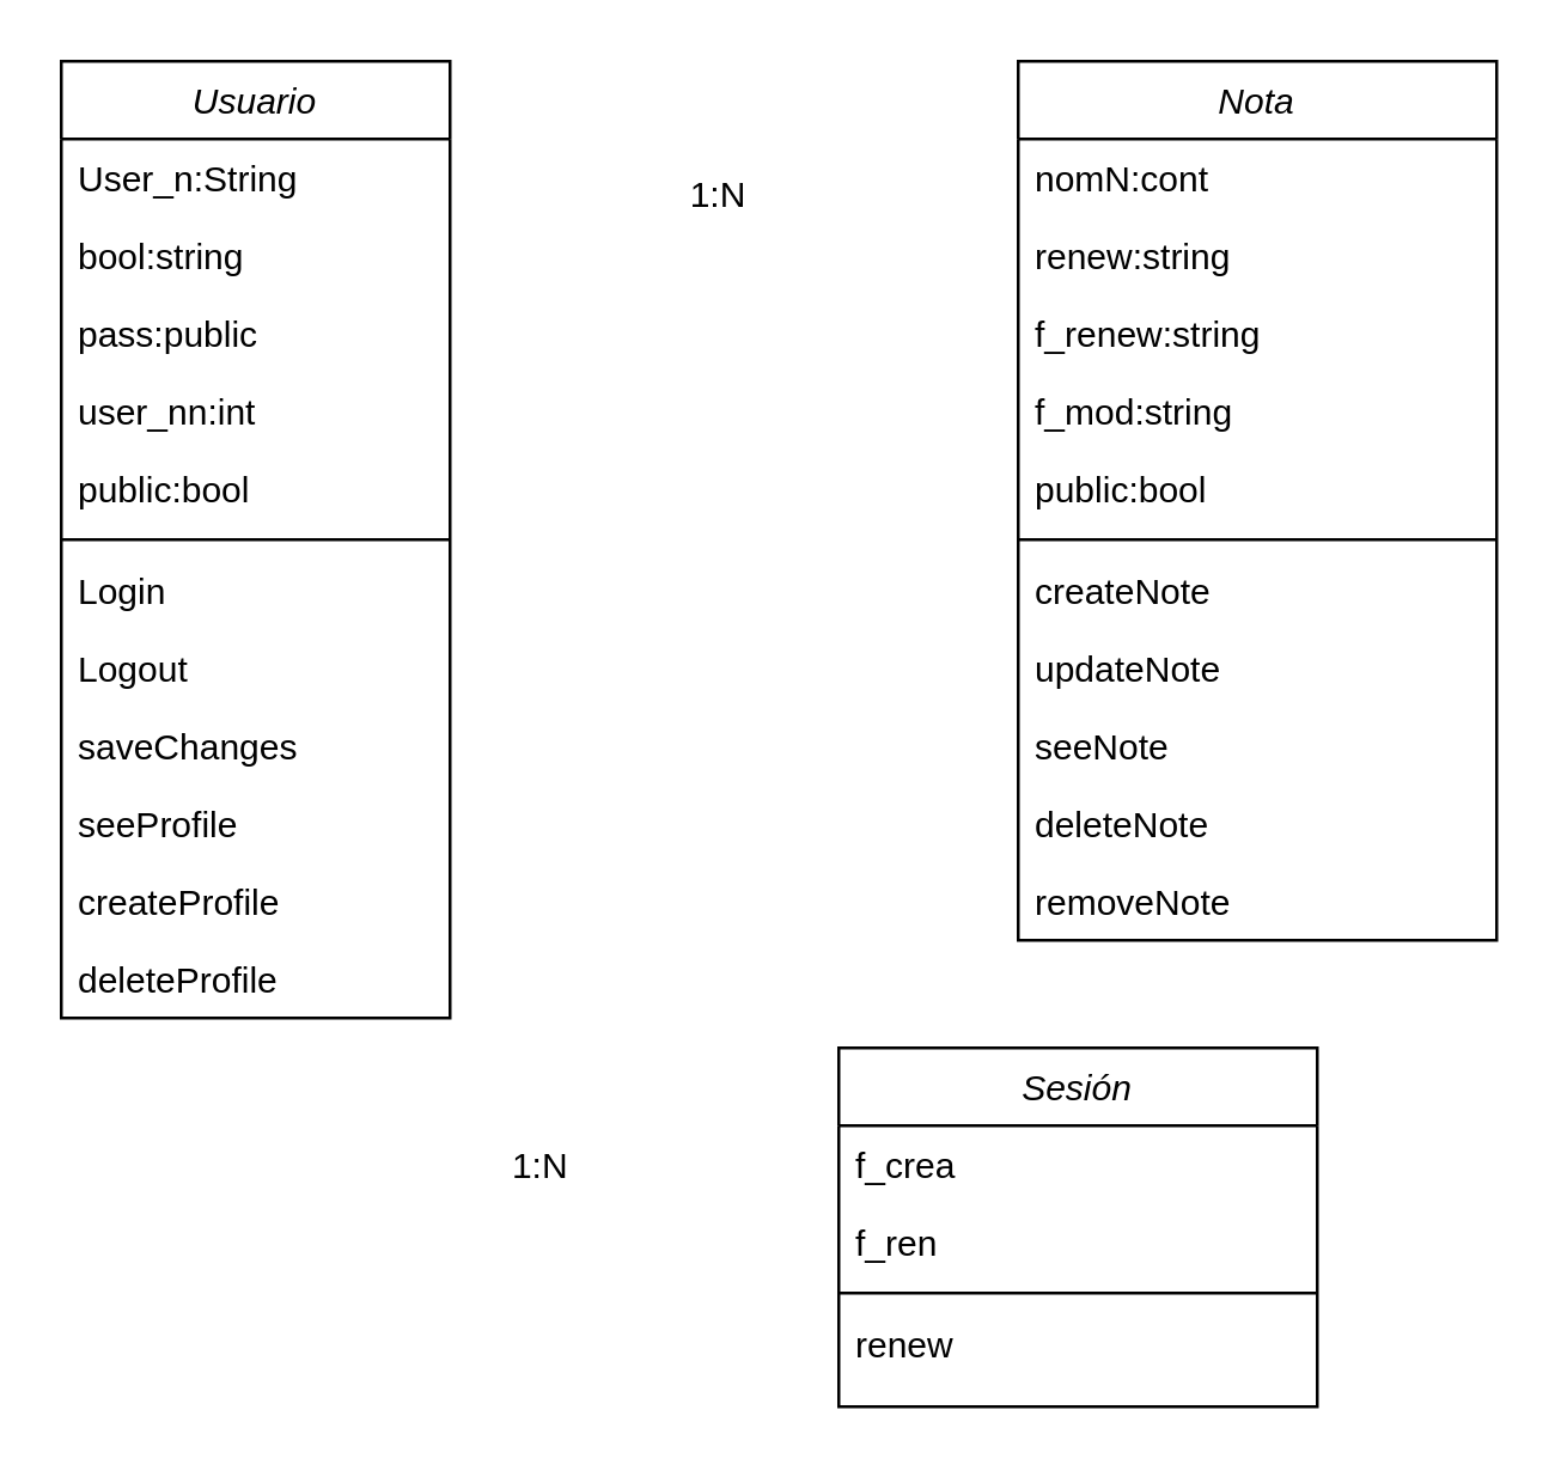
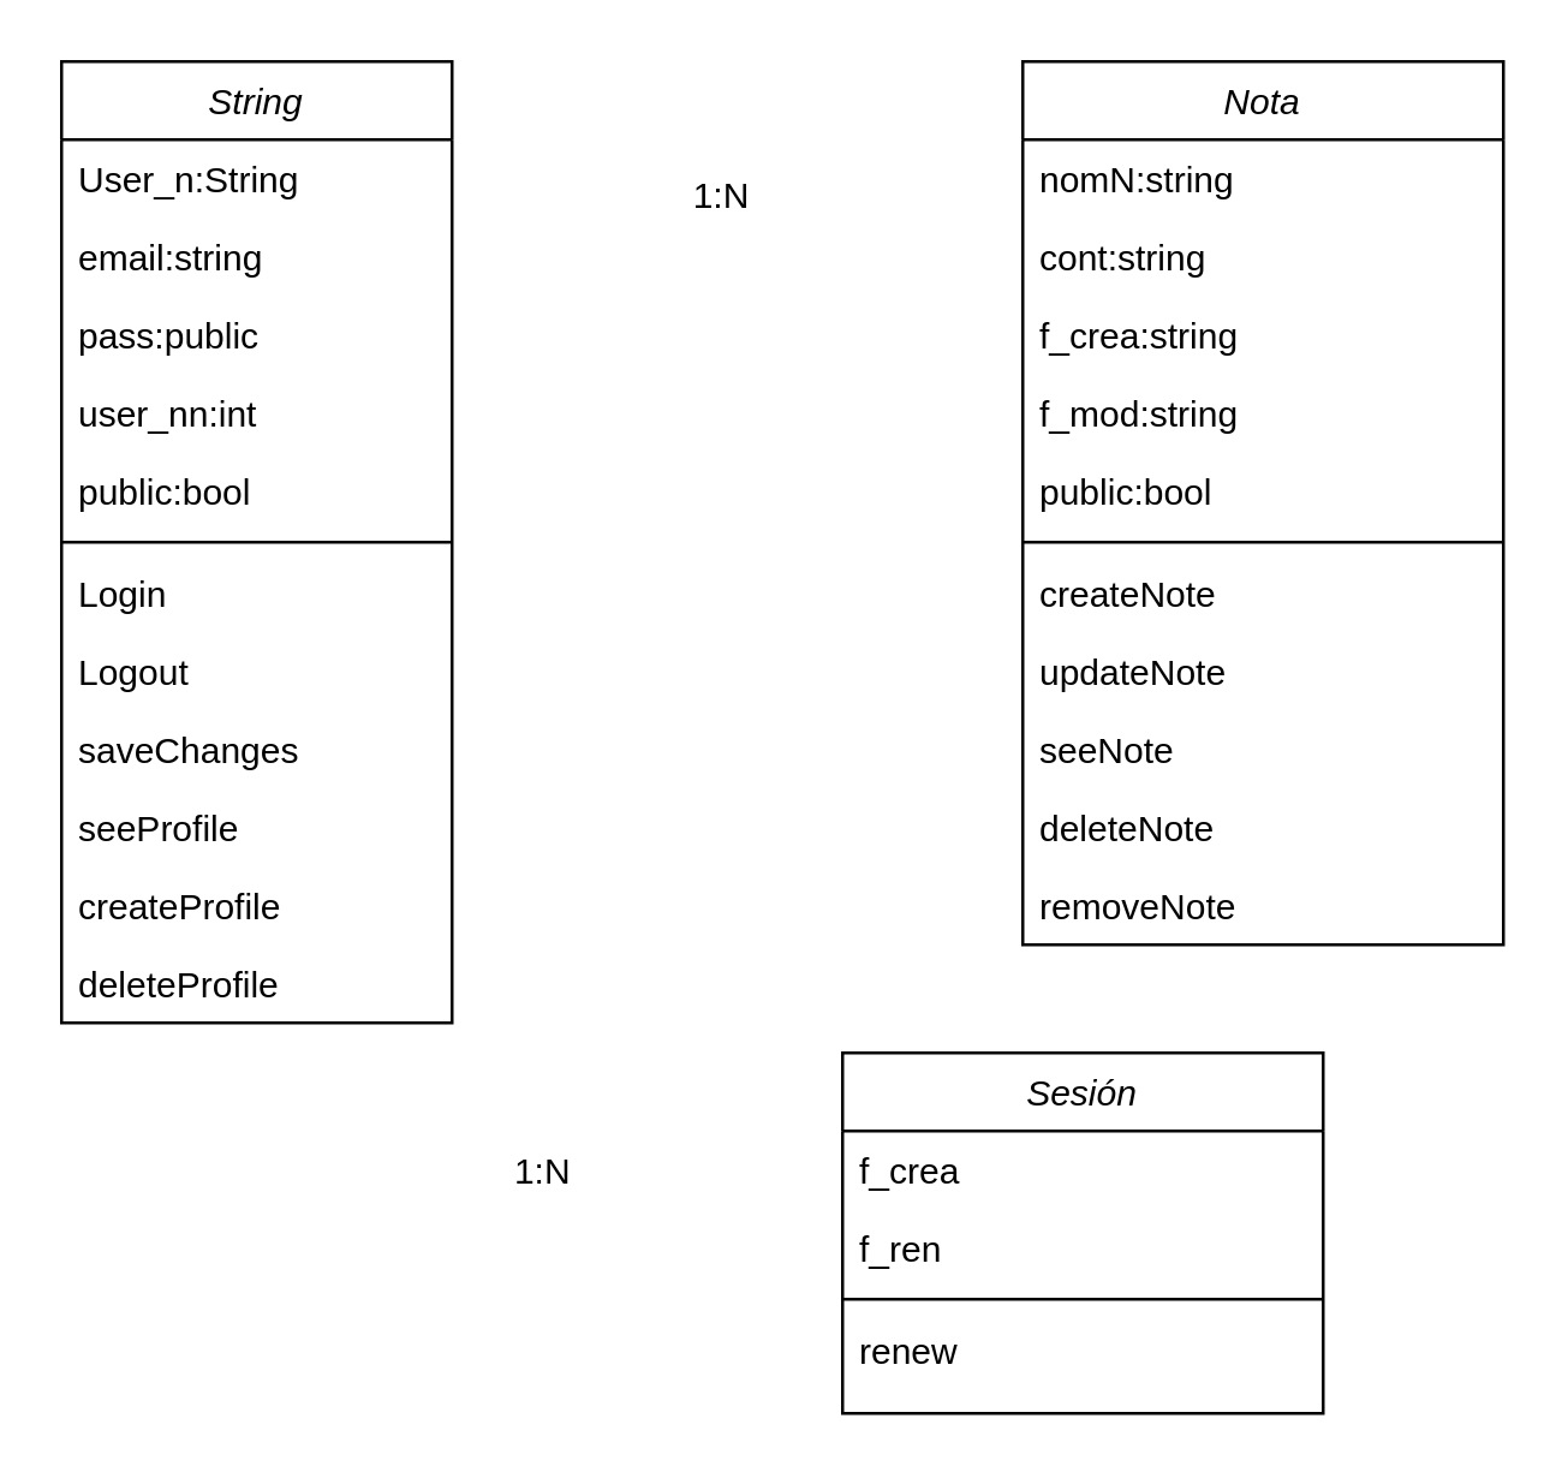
  <mxCell id="0" />
  <mxCell id="1" parent="0" />
- <mxCell id="2" value="Usuario" style="swimlane;fontStyle=2;align=center;verticalAlign=top;childLayout=stackLayout;horizontal=1;startSize=26;horizontalStack=0;resizeParent=1;resizeLast=0;collapsible=1;marginBottom=0;rounded=0;shadow=0;strokeWidth=1;" parent="1" vertex="1"><mxGeometry x="20" y="20" width="130" height="320" as="geometry"><mxRectangle x="230" y="140" width="160" height="26" as="alternateBounds" /></mxGeometry></mxCell>
+ <mxCell id="2" value="String" style="swimlane;fontStyle=2;align=center;verticalAlign=top;childLayout=stackLayout;horizontal=1;startSize=26;horizontalStack=0;resizeParent=1;resizeLast=0;collapsible=1;marginBottom=0;rounded=0;shadow=0;strokeWidth=1;" parent="1" vertex="1"><mxGeometry x="20" y="20" width="130" height="320" as="geometry"><mxRectangle x="230" y="140" width="160" height="26" as="alternateBounds" /></mxGeometry></mxCell>
  <mxCell id="3" value="User_n:String" style="text;align=left;verticalAlign=top;spacingLeft=4;spacingRight=4;overflow=hidden;rotatable=0;points=[[0,0.5],[1,0.5]];portConstraint=eastwest;" parent="2" vertex="1"><mxGeometry y="26" width="130" height="26" as="geometry" /></mxCell>
- <mxCell id="4" value="bool:string" style="text;align=left;verticalAlign=top;spacingLeft=4;spacingRight=4;overflow=hidden;rotatable=0;points=[[0,0.5],[1,0.5]];portConstraint=eastwest;rounded=0;shadow=0;html=0;" parent="2" vertex="1"><mxGeometry y="52" width="130" height="26" as="geometry" /></mxCell>
+ <mxCell id="4" value="email:string" style="text;align=left;verticalAlign=top;spacingLeft=4;spacingRight=4;overflow=hidden;rotatable=0;points=[[0,0.5],[1,0.5]];portConstraint=eastwest;rounded=0;shadow=0;html=0;" parent="2" vertex="1"><mxGeometry y="52" width="130" height="26" as="geometry" /></mxCell>
  <mxCell id="5" value="pass:public" style="text;align=left;verticalAlign=top;spacingLeft=4;spacingRight=4;overflow=hidden;rotatable=0;points=[[0,0.5],[1,0.5]];portConstraint=eastwest;rounded=0;shadow=0;html=0;" parent="2" vertex="1"><mxGeometry y="78" width="130" height="26" as="geometry" /></mxCell>
  <mxCell id="6" value="user_nn:int" style="text;align=left;verticalAlign=top;spacingLeft=4;spacingRight=4;overflow=hidden;rotatable=0;points=[[0,0.5],[1,0.5]];portConstraint=eastwest;rounded=0;shadow=0;html=0;" parent="2" vertex="1"><mxGeometry y="104" width="130" height="26" as="geometry" /></mxCell>
  <mxCell id="7" value="public:bool" style="text;align=left;verticalAlign=top;spacingLeft=4;spacingRight=4;overflow=hidden;rotatable=0;points=[[0,0.5],[1,0.5]];portConstraint=eastwest;rounded=0;shadow=0;html=0;" vertex="1" parent="2"><mxGeometry y="130" width="130" height="26" as="geometry" /></mxCell>
  <mxCell id="8" value="" style="line;html=1;strokeWidth=1;align=left;verticalAlign=middle;spacingTop=-1;spacingLeft=3;spacingRight=3;rotatable=0;labelPosition=right;points=[];portConstraint=eastwest;" parent="2" vertex="1"><mxGeometry y="156" width="130" height="8" as="geometry" /></mxCell>
  <mxCell id="9" value="Login" style="text;align=left;verticalAlign=top;spacingLeft=4;spacingRight=4;overflow=hidden;rotatable=0;points=[[0,0.5],[1,0.5]];portConstraint=eastwest;" parent="2" vertex="1"><mxGeometry y="164" width="130" height="26" as="geometry" /></mxCell>
  <mxCell id="10" value="Logout" style="text;align=left;verticalAlign=top;spacingLeft=4;spacingRight=4;overflow=hidden;rotatable=0;points=[[0,0.5],[1,0.5]];portConstraint=eastwest;" parent="2" vertex="1"><mxGeometry y="190" width="130" height="26" as="geometry" /></mxCell>
  <mxCell id="11" value="saveChanges" style="text;align=left;verticalAlign=top;spacingLeft=4;spacingRight=4;overflow=hidden;rotatable=0;points=[[0,0.5],[1,0.5]];portConstraint=eastwest;" parent="2" vertex="1"><mxGeometry y="216" width="130" height="26" as="geometry" /></mxCell>
  <mxCell id="12" value="seeProfile" style="text;align=left;verticalAlign=top;spacingLeft=4;spacingRight=4;overflow=hidden;rotatable=0;points=[[0,0.5],[1,0.5]];portConstraint=eastwest;" parent="2" vertex="1"><mxGeometry y="242" width="130" height="26" as="geometry" /></mxCell>
  <mxCell id="13" value="createProfile" style="text;align=left;verticalAlign=top;spacingLeft=4;spacingRight=4;overflow=hidden;rotatable=0;points=[[0,0.5],[1,0.5]];portConstraint=eastwest;" parent="2" vertex="1"><mxGeometry y="268" width="130" height="26" as="geometry" /></mxCell>
  <mxCell id="14" value="deleteProfile" style="text;align=left;verticalAlign=top;spacingLeft=4;spacingRight=4;overflow=hidden;rotatable=0;points=[[0,0.5],[1,0.5]];portConstraint=eastwest;" parent="2" vertex="1"><mxGeometry y="294" width="130" height="26" as="geometry" /></mxCell>
  <mxCell id="15" value="Sesión" style="swimlane;fontStyle=2;align=center;verticalAlign=top;childLayout=stackLayout;horizontal=1;startSize=26;horizontalStack=0;resizeParent=1;resizeLast=0;collapsible=1;marginBottom=0;rounded=0;shadow=0;strokeWidth=1;" parent="1" vertex="1"><mxGeometry x="280" y="350" width="160" height="120" as="geometry"><mxRectangle x="230" y="140" width="160" height="26" as="alternateBounds" /></mxGeometry></mxCell>
  <mxCell id="16" value="f_crea" style="text;align=left;verticalAlign=top;spacingLeft=4;spacingRight=4;overflow=hidden;rotatable=0;points=[[0,0.5],[1,0.5]];portConstraint=eastwest;" parent="15" vertex="1"><mxGeometry y="26" width="160" height="26" as="geometry" /></mxCell>
  <mxCell id="17" value="f_ren" style="text;align=left;verticalAlign=top;spacingLeft=4;spacingRight=4;overflow=hidden;rotatable=0;points=[[0,0.5],[1,0.5]];portConstraint=eastwest;rounded=0;shadow=0;html=0;" parent="15" vertex="1"><mxGeometry y="52" width="160" height="26" as="geometry" /></mxCell>
  <mxCell id="18" value="" style="line;html=1;strokeWidth=1;align=left;verticalAlign=middle;spacingTop=-1;spacingLeft=3;spacingRight=3;rotatable=0;labelPosition=right;points=[];portConstraint=eastwest;" parent="15" vertex="1"><mxGeometry y="78" width="160" height="8" as="geometry" /></mxCell>
  <mxCell id="19" value="renew" style="text;align=left;verticalAlign=top;spacingLeft=4;spacingRight=4;overflow=hidden;rotatable=0;points=[[0,0.5],[1,0.5]];portConstraint=eastwest;" parent="15" vertex="1"><mxGeometry y="86" width="160" height="26" as="geometry" /></mxCell>
  <mxCell id="20" value="Nota" style="swimlane;fontStyle=2;align=center;verticalAlign=top;childLayout=stackLayout;horizontal=1;startSize=26;horizontalStack=0;resizeParent=1;resizeLast=0;collapsible=1;marginBottom=0;rounded=0;shadow=0;strokeWidth=1;" parent="1" vertex="1"><mxGeometry x="340" y="20" width="160" height="294" as="geometry"><mxRectangle x="230" y="140" width="160" height="26" as="alternateBounds" /></mxGeometry></mxCell>
- <mxCell id="21" value="nomN:cont" style="text;align=left;verticalAlign=top;spacingLeft=4;spacingRight=4;overflow=hidden;rotatable=0;points=[[0,0.5],[1,0.5]];portConstraint=eastwest;" parent="20" vertex="1"><mxGeometry y="26" width="160" height="26" as="geometry" /></mxCell>
- <mxCell id="22" value="renew:string" style="text;align=left;verticalAlign=top;spacingLeft=4;spacingRight=4;overflow=hidden;rotatable=0;points=[[0,0.5],[1,0.5]];portConstraint=eastwest;rounded=0;shadow=0;html=0;" parent="20" vertex="1"><mxGeometry y="52" width="160" height="26" as="geometry" /></mxCell>
- <mxCell id="23" value="f_renew:string" style="text;align=left;verticalAlign=top;spacingLeft=4;spacingRight=4;overflow=hidden;rotatable=0;points=[[0,0.5],[1,0.5]];portConstraint=eastwest;rounded=0;shadow=0;html=0;" parent="20" vertex="1"><mxGeometry y="78" width="160" height="26" as="geometry" /></mxCell>
+ <mxCell id="21" value="nomN:string" style="text;align=left;verticalAlign=top;spacingLeft=4;spacingRight=4;overflow=hidden;rotatable=0;points=[[0,0.5],[1,0.5]];portConstraint=eastwest;" parent="20" vertex="1"><mxGeometry y="26" width="160" height="26" as="geometry" /></mxCell>
+ <mxCell id="22" value="cont:string" style="text;align=left;verticalAlign=top;spacingLeft=4;spacingRight=4;overflow=hidden;rotatable=0;points=[[0,0.5],[1,0.5]];portConstraint=eastwest;rounded=0;shadow=0;html=0;" parent="20" vertex="1"><mxGeometry y="52" width="160" height="26" as="geometry" /></mxCell>
+ <mxCell id="23" value="f_crea:string" style="text;align=left;verticalAlign=top;spacingLeft=4;spacingRight=4;overflow=hidden;rotatable=0;points=[[0,0.5],[1,0.5]];portConstraint=eastwest;rounded=0;shadow=0;html=0;" parent="20" vertex="1"><mxGeometry y="78" width="160" height="26" as="geometry" /></mxCell>
  <mxCell id="24" value="f_mod:string" style="text;align=left;verticalAlign=top;spacingLeft=4;spacingRight=4;overflow=hidden;rotatable=0;points=[[0,0.5],[1,0.5]];portConstraint=eastwest;rounded=0;shadow=0;html=0;" parent="20" vertex="1"><mxGeometry y="104" width="160" height="26" as="geometry" /></mxCell>
  <mxCell id="25" value="public:bool" style="text;align=left;verticalAlign=top;spacingLeft=4;spacingRight=4;overflow=hidden;rotatable=0;points=[[0,0.5],[1,0.5]];portConstraint=eastwest;rounded=0;shadow=0;html=0;" vertex="1" parent="20"><mxGeometry y="130" width="160" height="26" as="geometry" /></mxCell>
  <mxCell id="26" value="" style="line;html=1;strokeWidth=1;align=left;verticalAlign=middle;spacingTop=-1;spacingLeft=3;spacingRight=3;rotatable=0;labelPosition=right;points=[];portConstraint=eastwest;" parent="20" vertex="1"><mxGeometry y="156" width="160" height="8" as="geometry" /></mxCell>
  <mxCell id="27" value="createNote" style="text;align=left;verticalAlign=top;spacingLeft=4;spacingRight=4;overflow=hidden;rotatable=0;points=[[0,0.5],[1,0.5]];portConstraint=eastwest;rounded=0;shadow=0;html=0;" parent="20" vertex="1"><mxGeometry y="164" width="160" height="26" as="geometry" /></mxCell>
  <mxCell id="28" value="updateNote" style="text;align=left;verticalAlign=top;spacingLeft=4;spacingRight=4;overflow=hidden;rotatable=0;points=[[0,0.5],[1,0.5]];portConstraint=eastwest;rounded=0;shadow=0;html=0;" parent="20" vertex="1"><mxGeometry y="190" width="160" height="26" as="geometry" /></mxCell>
  <mxCell id="29" value="seeNote" style="text;align=left;verticalAlign=top;spacingLeft=4;spacingRight=4;overflow=hidden;rotatable=0;points=[[0,0.5],[1,0.5]];portConstraint=eastwest;rounded=0;shadow=0;html=0;" parent="20" vertex="1"><mxGeometry y="216" width="160" height="26" as="geometry" /></mxCell>
  <mxCell id="30" value="deleteNote" style="text;align=left;verticalAlign=top;spacingLeft=4;spacingRight=4;overflow=hidden;rotatable=0;points=[[0,0.5],[1,0.5]];portConstraint=eastwest;rounded=0;shadow=0;html=0;" parent="20" vertex="1"><mxGeometry y="242" width="160" height="26" as="geometry" /></mxCell>
  <mxCell id="31" value="removeNote" style="text;align=left;verticalAlign=top;spacingLeft=4;spacingRight=4;overflow=hidden;rotatable=0;points=[[0,0.5],[1,0.5]];portConstraint=eastwest;rounded=0;shadow=0;html=0;" parent="20" vertex="1"><mxGeometry y="268" width="160" height="26" as="geometry" /></mxCell>
  <mxCell id="32" value="1:N" style="text;html=1;strokeColor=none;fillColor=none;align=center;verticalAlign=middle;whiteSpace=wrap;rounded=0;" vertex="1" parent="1"><mxGeometry x="210" y="50" width="60" height="30" as="geometry" /></mxCell>
  <mxCell id="33" value="1:N" style="text;html=1;align=center;verticalAlign=middle;resizable=0;points=[];autosize=1;strokeColor=none;fillColor=none;" vertex="1" parent="1"><mxGeometry x="165" y="380" width="30" height="20" as="geometry" /></mxCell>
